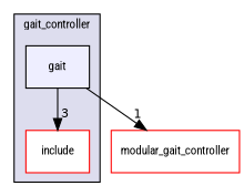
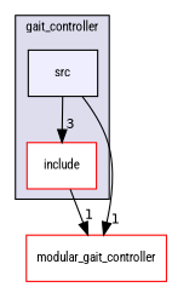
  digraph {
    compound=true
    fontname="Roboto Condensed"
    node [color=red fillcolor=white fontname="Roboto Condensed" fontsize=10 shape=box style=filled]
    edge [fontname="Roboto Condensed" headlabel=1 labeldistance=1.5 labelfontname=Helvetica labelfontsize=10]
    n1 [label=include]
-   n2 [fillcolor="#eeeeff" label=gait pencolor=black color=""]
+   n2 [fillcolor="#eeeeff" label=src pencolor=black color=""]
    n3 [label=modular_gait_controller]
    subgraph cluster_1 {
      bgcolor="#ddddee"
      fontsize=10
      label=gait_controller
      pencolor=black
      n1
      n2
    }
+   n1 -> n3
    n2 -> n1 [headlabel=3]
    n2 -> n3
  }
